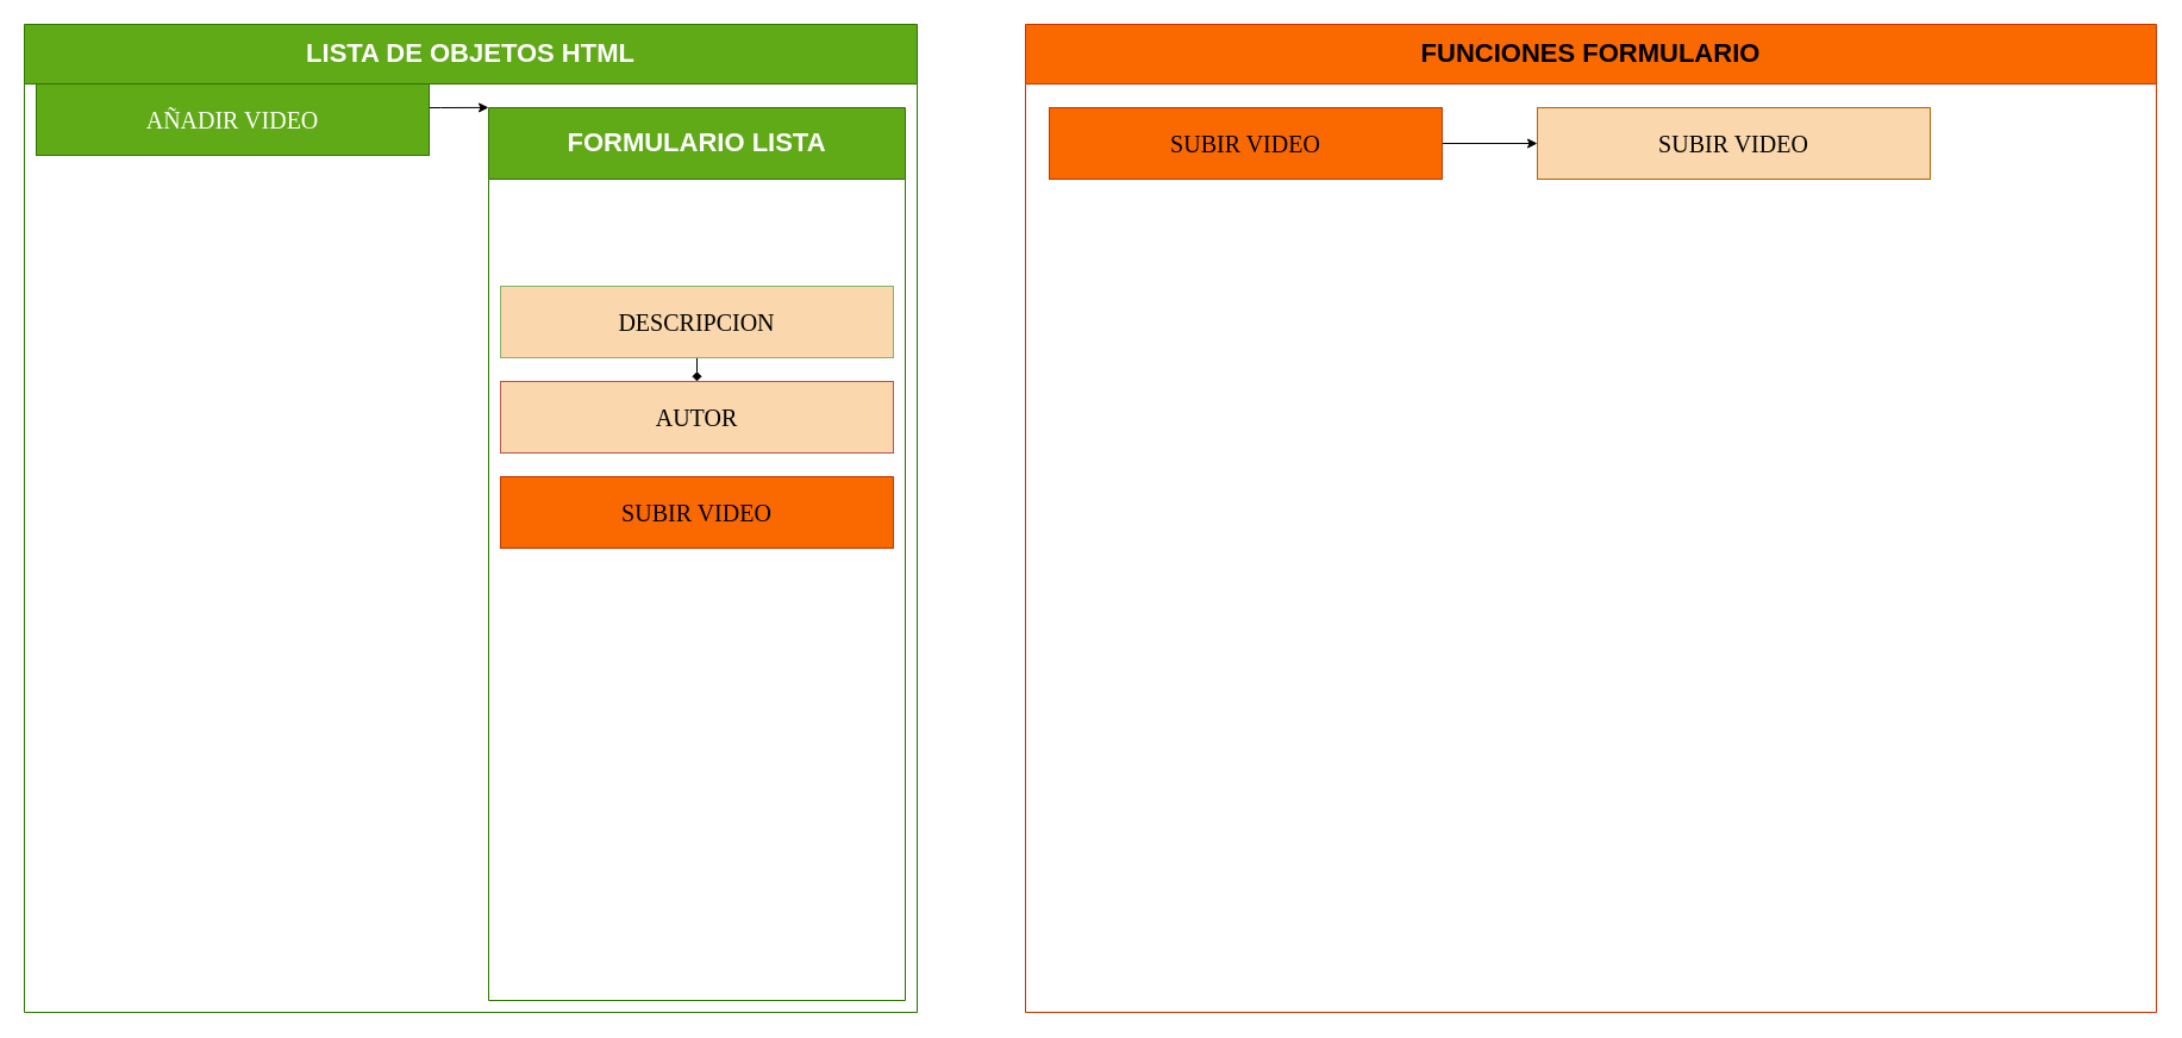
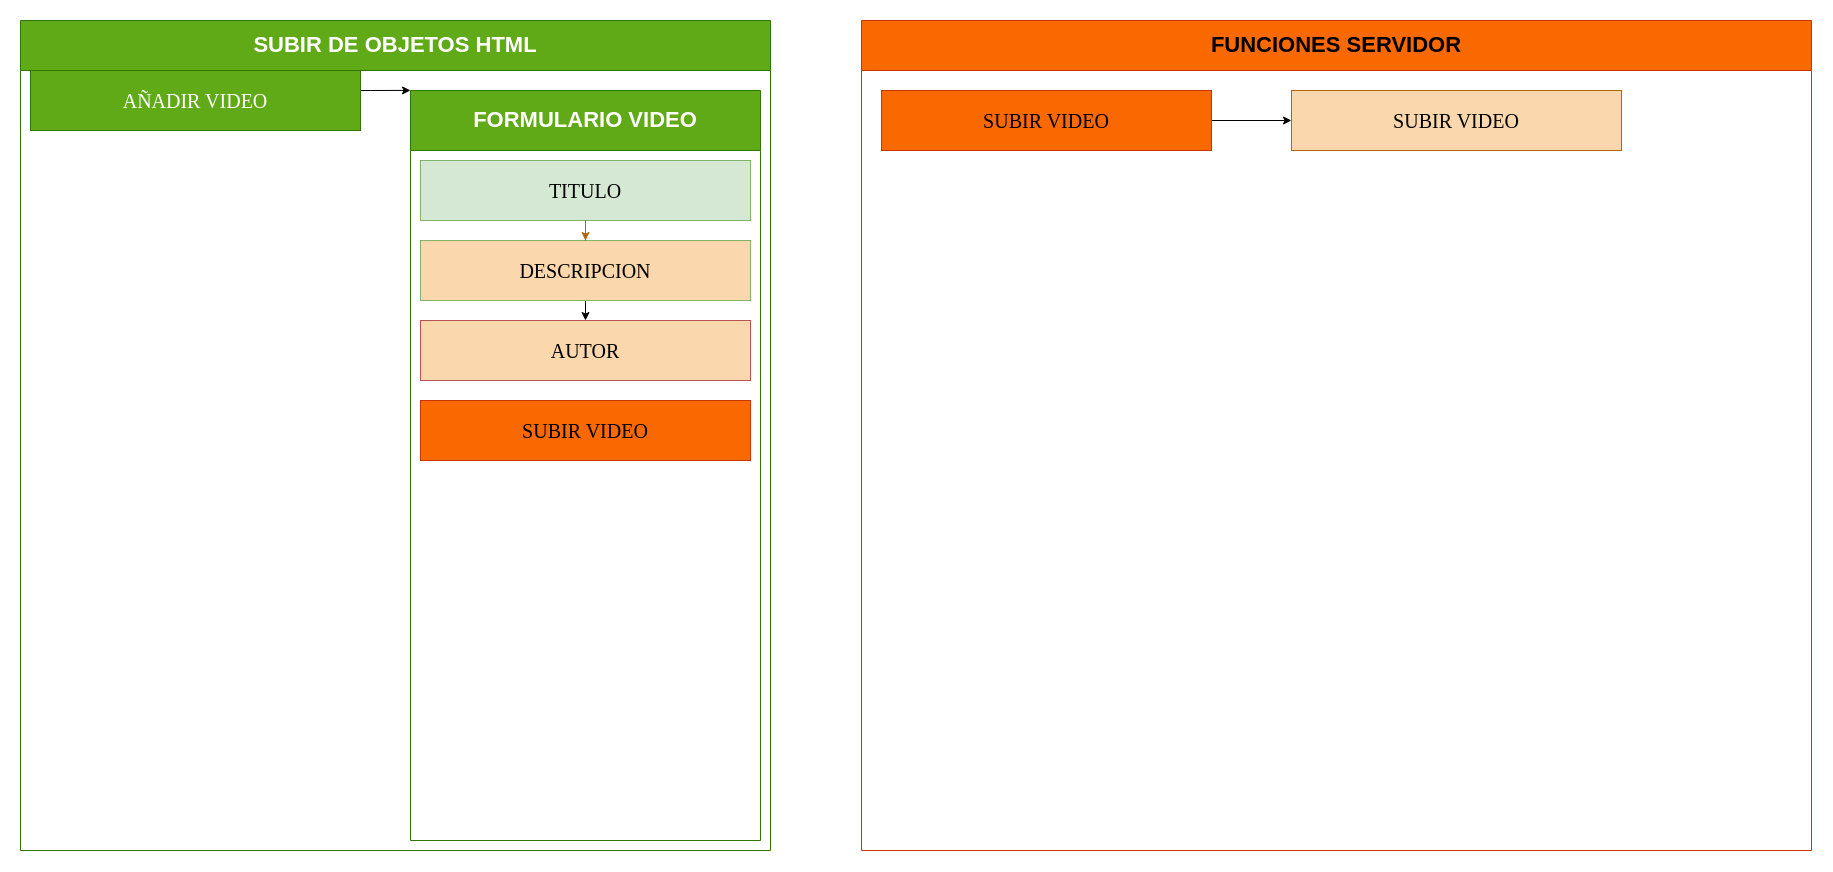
  <mxCell id="0" />
  <mxCell id="1" parent="0" />
- <mxCell id="2" value="&lt;font style=&quot;font-size: 22px;&quot;&gt;LISTA DE OBJETOS HTML&lt;/font&gt;" style="swimlane;whiteSpace=wrap;html=1;startSize=50;fillColor=#60a917;strokeColor=#2D7600;fontSize=22;fontColor=#ffffff;" vertex="1" parent="1"><mxGeometry x="20" y="20" width="750" height="830" as="geometry" /></mxCell>
+ <mxCell id="2" value="&lt;font style=&quot;font-size: 22px;&quot;&gt;SUBIR DE OBJETOS HTML&lt;/font&gt;" style="swimlane;whiteSpace=wrap;html=1;startSize=50;fillColor=#60a917;strokeColor=#2D7600;fontSize=22;fontColor=#ffffff;" vertex="1" parent="1"><mxGeometry x="20" y="20" width="750" height="830" as="geometry" /></mxCell>
  <mxCell id="3" style="edgeStyle=orthogonalEdgeStyle;rounded=0;orthogonalLoop=1;jettySize=auto;html=1;exitX=1;exitY=0;exitDx=0;exitDy=0;" edge="1" parent="2" source="4"><mxGeometry relative="1" as="geometry"><mxPoint x="390.0" y="69.882" as="targetPoint" /><Array as="points"><mxPoint x="350" y="70" /><mxPoint x="350" y="70" /></Array></mxGeometry></mxCell>
  <mxCell id="4" value="AÑADIR VIDEO" style="rounded=0;whiteSpace=wrap;html=1;hachureGap=4;fontFamily=Verdana;fontSize=20;labelBackgroundColor=none;glass=0;shadow=0;fillColor=#60a917;strokeColor=#2D7600;fontColor=#ffffff;" vertex="1" parent="2"><mxGeometry x="10" y="50" width="330" height="60" as="geometry" /></mxCell>
- <mxCell id="5" value="FORMULARIO LISTA" style="swimlane;whiteSpace=wrap;html=1;startSize=60;fontSize=22;fillColor=#60a917;strokeColor=#2D7600;fontColor=#ffffff;" vertex="1" parent="2"><mxGeometry x="390" y="70" width="350" height="750" as="geometry"><mxRectangle x="390" y="70" width="230" height="60" as="alternateBounds" /></mxGeometry></mxCell>
- <mxCell id="7" style="edgeStyle=orthogonalEdgeStyle;rounded=0;orthogonalLoop=1;jettySize=auto;html=1;exitX=0.5;exitY=1;exitDx=0;exitDy=0;entryX=0.5;entryY=0;entryDx=0;entryDy=0;endArrow=diamond;" edge="1" parent="5" source="8" target="11"><mxGeometry relative="1" as="geometry" /></mxCell>
+ <mxCell id="5" value="FORMULARIO VIDEO" style="swimlane;whiteSpace=wrap;html=1;startSize=60;fontSize=22;fillColor=#60a917;strokeColor=#2D7600;fontColor=#ffffff;" vertex="1" parent="2"><mxGeometry x="390" y="70" width="350" height="750" as="geometry"><mxRectangle x="390" y="70" width="230" height="60" as="alternateBounds" /></mxGeometry></mxCell>
+ <mxCell id="6" value="TITULO" style="rounded=0;whiteSpace=wrap;html=1;hachureGap=4;fontFamily=Verdana;fontSize=20;labelBackgroundColor=none;glass=0;shadow=0;fillColor=#d5e8d4;strokeColor=#82b366;" vertex="1" parent="5"><mxGeometry x="10" y="70" width="330" height="60" as="geometry" /></mxCell>
+ <mxCell id="7" style="edgeStyle=orthogonalEdgeStyle;rounded=0;orthogonalLoop=1;jettySize=auto;html=1;exitX=0.5;exitY=1;exitDx=0;exitDy=0;entryX=0.5;entryY=0;entryDx=0;entryDy=0;" edge="1" parent="5" source="8" target="11"><mxGeometry relative="1" as="geometry" /></mxCell>
  <mxCell id="8" value="DESCRIPCION" style="rounded=0;whiteSpace=wrap;html=1;hachureGap=4;fontFamily=Verdana;fontSize=20;labelBackgroundColor=none;glass=0;shadow=0;fillColor=#fad7ac;strokeColor=#82b366;" vertex="1" parent="5"><mxGeometry x="10" y="150" width="330" height="60" as="geometry" /></mxCell>
+ <mxCell id="9" value="" style="edgeStyle=orthogonalEdgeStyle;rounded=0;orthogonalLoop=1;jettySize=auto;html=1;fillColor=#fad7ac;strokeColor=#b46504;" edge="1" parent="5" source="6" target="8"><mxGeometry relative="1" as="geometry" /></mxCell>
  <mxCell id="10" value="SUBIR VIDEO" style="rounded=0;whiteSpace=wrap;html=1;hachureGap=4;fontFamily=Verdana;fontSize=20;labelBackgroundColor=none;glass=0;shadow=0;fillColor=#fa6800;strokeColor=#C73500;fontColor=#000000;" vertex="1" parent="5"><mxGeometry x="10" y="310" width="330" height="60" as="geometry" /></mxCell>
  <mxCell id="11" value="AUTOR" style="rounded=0;whiteSpace=wrap;html=1;hachureGap=4;fontFamily=Verdana;fontSize=20;labelBackgroundColor=none;glass=0;shadow=0;fillColor=#fad7ac;strokeColor=#b85450;" vertex="1" parent="5"><mxGeometry x="10" y="230" width="330" height="60" as="geometry" /></mxCell>
- <mxCell id="12" value="&lt;span style=&quot;font-size: 22px;&quot;&gt;FUNCIONES FORMULARIO&lt;/span&gt;" style="swimlane;whiteSpace=wrap;html=1;startSize=50;fillColor=#fa6800;strokeColor=#C73500;fontColor=#000000;" vertex="1" parent="1"><mxGeometry x="861" y="20" width="950" height="830" as="geometry" /></mxCell>
+ <mxCell id="12" value="&lt;span style=&quot;font-size: 22px;&quot;&gt;FUNCIONES SERVIDOR&lt;/span&gt;" style="swimlane;whiteSpace=wrap;html=1;startSize=50;fillColor=#fa6800;strokeColor=#C73500;fontColor=#000000;" vertex="1" parent="1"><mxGeometry x="861" y="20" width="950" height="830" as="geometry" /></mxCell>
  <mxCell id="13" value="" style="edgeStyle=orthogonalEdgeStyle;rounded=0;orthogonalLoop=1;jettySize=auto;html=1;" edge="1" parent="12" source="14" target="15"><mxGeometry relative="1" as="geometry" /></mxCell>
  <mxCell id="14" value="SUBIR VIDEO" style="rounded=0;whiteSpace=wrap;html=1;hachureGap=4;fontFamily=Verdana;fontSize=20;labelBackgroundColor=none;glass=0;shadow=0;fillColor=#fa6800;strokeColor=#C73500;fontColor=#000000;" vertex="1" parent="12"><mxGeometry x="20" y="70" width="330" height="60" as="geometry" /></mxCell>
  <mxCell id="15" value="SUBIR VIDEO" style="rounded=0;whiteSpace=wrap;html=1;hachureGap=4;fontFamily=Verdana;fontSize=20;labelBackgroundColor=none;glass=0;shadow=0;fillColor=#fad7ac;strokeColor=#b46504;" vertex="1" parent="12"><mxGeometry x="430" y="70" width="330" height="60" as="geometry" /></mxCell>
